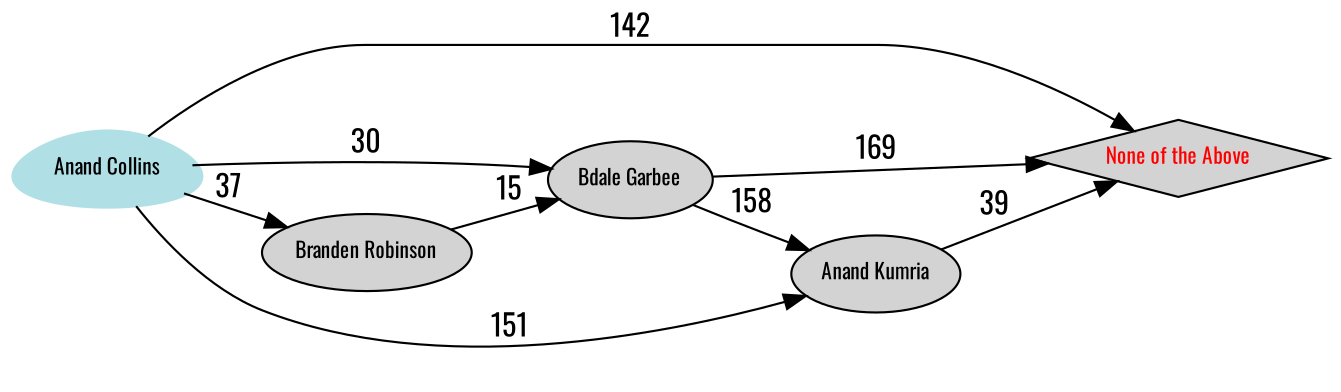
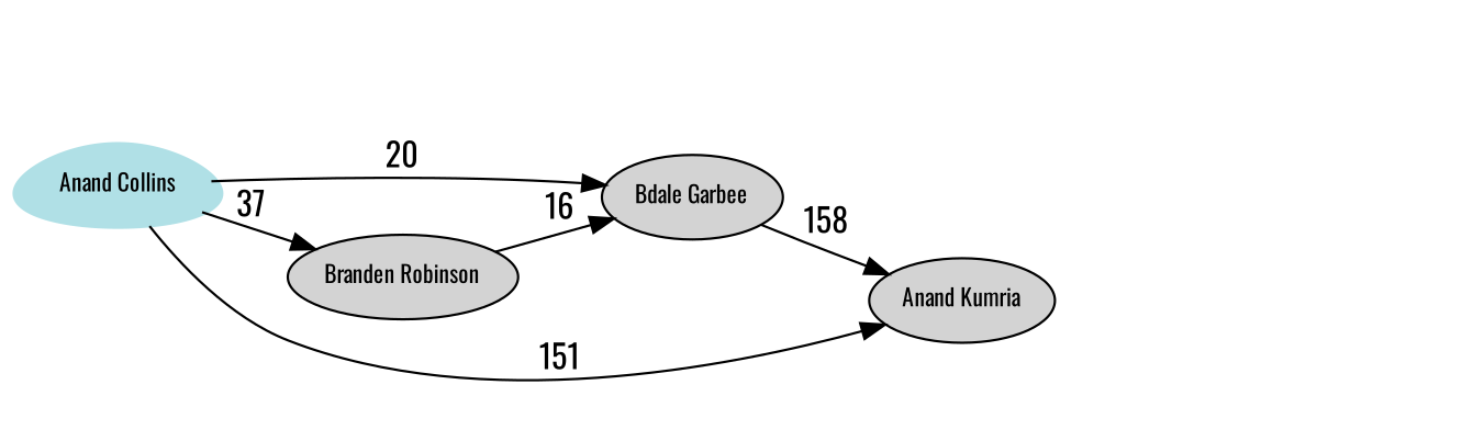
  digraph {
    fontname=Oswald
    rankdir=LR
    ranksep=0.25
    node [fontname=Oswald fontsize=10 style=filled]
    edge [fontname=Oswald]
    "Branden Robinson"
    "Bdale Garbee"
-   "None of the Above" [fontcolor=Red shape=diamond]
    "Anand Kumria"
    n5 [color=powderblue fontcolor="Navy Blue" label="Anand Collins" shape=egg]
-   "Branden Robinson" -> "Bdale Garbee" [label=15]
-   "Bdale Garbee" -> "None of the Above" [label=169]
+   "Branden Robinson" -> "Bdale Garbee" [label=16]
    "Bdale Garbee" -> "Anand Kumria" [label=158]
-   "Anand Kumria" -> "None of the Above" [label=39]
    n5 -> "Branden Robinson" [label=37]
-   n5 -> "Bdale Garbee" [label=30]
-   n5 -> "None of the Above" [label=142]
+   n5 -> "Bdale Garbee" [label=20]
    n5 -> "Anand Kumria" [label=151]
  }
